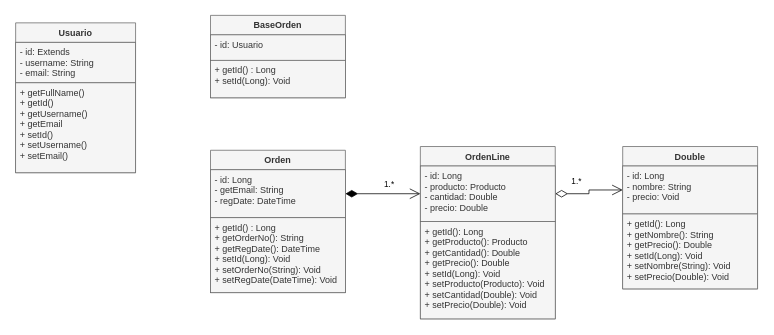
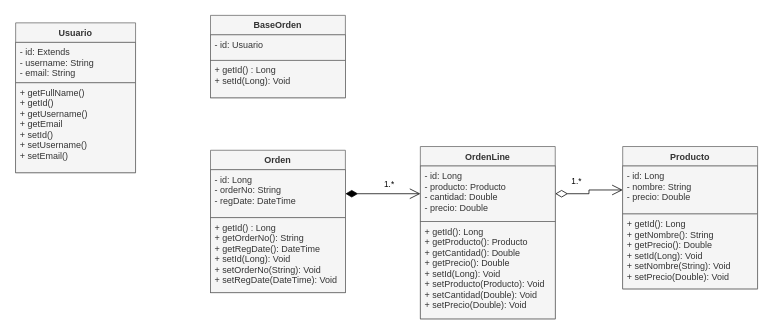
  <mxCell id="0" />
  <mxCell id="1" parent="0" />
  <mxCell id="2" value="Usuario" style="swimlane;fontStyle=1;align=center;verticalAlign=top;childLayout=stackLayout;horizontal=1;startSize=26;horizontalStack=0;resizeParent=1;resizeParentMax=0;resizeLast=0;collapsible=1;marginBottom=0;fillColor=#f5f5f5;fontColor=#333333;strokeColor=#666666;" parent="1" vertex="1"><mxGeometry x="20" y="30" width="160" height="200" as="geometry" /></mxCell>
  <mxCell id="3" value="- id: Extends&#10;- username: String&#10;- email: String" style="text;align=left;verticalAlign=top;spacingLeft=4;spacingRight=4;overflow=hidden;rotatable=0;points=[[0,0.5],[1,0.5]];portConstraint=eastwest;fillColor=#f5f5f5;fontColor=#333333;strokeColor=#666666;" parent="2" vertex="1"><mxGeometry y="26" width="160" height="54" as="geometry" /></mxCell>
  <mxCell id="4" value="+ getFullName()&#10;+ getId()&#10;+ getUsername()&#10;+ getEmail&#10;+ setId()&#10;+ setUsername()&#10;+ setEmail()" style="text;strokeColor=#666666;fillColor=#f5f5f5;align=left;verticalAlign=top;spacingLeft=4;spacingRight=4;overflow=hidden;rotatable=0;points=[[0,0.5],[1,0.5]];portConstraint=eastwest;fontColor=#333333;" parent="2" vertex="1"><mxGeometry y="80" width="160" height="120" as="geometry" /></mxCell>
  <mxCell id="5" value="Orden" style="swimlane;fontStyle=1;align=center;verticalAlign=top;childLayout=stackLayout;horizontal=1;startSize=26;horizontalStack=0;resizeParent=1;resizeParentMax=0;resizeLast=0;collapsible=1;marginBottom=0;fillColor=#f5f5f5;fontColor=#333333;strokeColor=#666666;" vertex="1" parent="1"><mxGeometry x="280" y="200" width="180" height="190" as="geometry" /></mxCell>
- <mxCell id="6" value="- id: Long&#10;- getEmail: String&#10;- regDate: DateTime" style="text;align=left;verticalAlign=top;spacingLeft=4;spacingRight=4;overflow=hidden;rotatable=0;points=[[0,0.5],[1,0.5]];portConstraint=eastwest;fillColor=#f5f5f5;fontColor=#333333;strokeColor=#666666;" vertex="1" parent="5"><mxGeometry y="26" width="180" height="64" as="geometry" /></mxCell>
+ <mxCell id="6" value="- id: Long&#10;- orderNo: String&#10;- regDate: DateTime" style="text;align=left;verticalAlign=top;spacingLeft=4;spacingRight=4;overflow=hidden;rotatable=0;points=[[0,0.5],[1,0.5]];portConstraint=eastwest;fillColor=#f5f5f5;fontColor=#333333;strokeColor=#666666;" vertex="1" parent="5"><mxGeometry y="26" width="180" height="64" as="geometry" /></mxCell>
  <mxCell id="7" value="+ getId() : Long&#10;+ getOrderNo(): String&#10;+ getRegDate(): DateTime&#10;+ setId(Long): Void&#10;+ setOrderNo(String): Void&#10;+ setRegDate(DateTime): Void&#10;" style="text;strokeColor=#666666;fillColor=#f5f5f5;align=left;verticalAlign=top;spacingLeft=4;spacingRight=4;overflow=hidden;rotatable=0;points=[[0,0.5],[1,0.5]];portConstraint=eastwest;fontColor=#333333;" vertex="1" parent="5"><mxGeometry y="90" width="180" height="100" as="geometry" /></mxCell>
  <mxCell id="8" value="BaseOrden" style="swimlane;fontStyle=1;align=center;verticalAlign=top;childLayout=stackLayout;horizontal=1;startSize=26;horizontalStack=0;resizeParent=1;resizeParentMax=0;resizeLast=0;collapsible=1;marginBottom=0;fillColor=#f5f5f5;fontColor=#333333;strokeColor=#666666;" vertex="1" parent="1"><mxGeometry x="280" y="20" width="180" height="110" as="geometry" /></mxCell>
  <mxCell id="9" value="- id: Usuario" style="text;align=left;verticalAlign=top;spacingLeft=4;spacingRight=4;overflow=hidden;rotatable=0;points=[[0,0.5],[1,0.5]];portConstraint=eastwest;fillColor=#f5f5f5;fontColor=#333333;strokeColor=#666666;" vertex="1" parent="8"><mxGeometry y="26" width="180" height="34" as="geometry" /></mxCell>
  <mxCell id="10" value="+ getId() : Long&#10;+ setId(Long): Void&#10;" style="text;strokeColor=#666666;fillColor=#f5f5f5;align=left;verticalAlign=top;spacingLeft=4;spacingRight=4;overflow=hidden;rotatable=0;points=[[0,0.5],[1,0.5]];portConstraint=eastwest;fontColor=#333333;" vertex="1" parent="8"><mxGeometry y="60" width="180" height="50" as="geometry" /></mxCell>
  <mxCell id="11" value="OrdenLine" style="swimlane;fontStyle=1;align=center;verticalAlign=top;childLayout=stackLayout;horizontal=1;startSize=26;horizontalStack=0;resizeParent=1;resizeParentMax=0;resizeLast=0;collapsible=1;marginBottom=0;fillColor=#f5f5f5;fontColor=#333333;strokeColor=#666666;" vertex="1" parent="1"><mxGeometry x="560" y="195" width="180" height="230" as="geometry" /></mxCell>
  <mxCell id="12" value="- id: Long&#10;- producto: Producto&#10;- cantidad: Double&#10;- precio: Double" style="text;align=left;verticalAlign=top;spacingLeft=4;spacingRight=4;overflow=hidden;rotatable=0;points=[[0,0.5],[1,0.5]];portConstraint=eastwest;fillColor=#f5f5f5;fontColor=#333333;strokeColor=#666666;" vertex="1" parent="11"><mxGeometry y="26" width="180" height="74" as="geometry" /></mxCell>
  <mxCell id="13" value="+ getId(): Long&#10;+ getProducto(): Producto&#10;+ getCantidad(): Double&#10;+ getPrecio(): Double&#10;+ setId(Long): Void&#10;+ setProducto(Producto): Void&#10;+ setCantidad(Double): Void&#10;+ setPrecio(Double): Void" style="text;strokeColor=#666666;fillColor=#f5f5f5;align=left;verticalAlign=top;spacingLeft=4;spacingRight=4;overflow=hidden;rotatable=0;points=[[0,0.5],[1,0.5]];portConstraint=eastwest;fontColor=#333333;" vertex="1" parent="11"><mxGeometry y="100" width="180" height="130" as="geometry" /></mxCell>
  <mxCell id="14" value="1.*" style="endArrow=open;html=1;endSize=12;startArrow=diamondThin;startSize=14;startFill=1;edgeStyle=orthogonalEdgeStyle;align=left;verticalAlign=bottom;rounded=0;exitX=1;exitY=0.5;exitDx=0;exitDy=0;entryX=0;entryY=0.5;entryDx=0;entryDy=0;" edge="1" parent="1" source="6" target="12"><mxGeometry y="3" relative="1" as="geometry"><mxPoint x="150" y="480" as="sourcePoint" /><mxPoint x="570" y="320" as="targetPoint" /><mxPoint as="offset" /></mxGeometry></mxCell>
- <mxCell id="15" value="Double" style="swimlane;fontStyle=1;align=center;verticalAlign=top;childLayout=stackLayout;horizontal=1;startSize=26;horizontalStack=0;resizeParent=1;resizeParentMax=0;resizeLast=0;collapsible=1;marginBottom=0;fillColor=#f5f5f5;fontColor=#333333;strokeColor=#666666;" vertex="1" parent="1"><mxGeometry x="830" y="195" width="180" height="190" as="geometry" /></mxCell>
- <mxCell id="16" value="- id: Long&#10;- nombre: String&#10;- precio: Void" style="text;align=left;verticalAlign=top;spacingLeft=4;spacingRight=4;overflow=hidden;rotatable=0;points=[[0,0.5],[1,0.5]];portConstraint=eastwest;fillColor=#f5f5f5;fontColor=#333333;strokeColor=#666666;" vertex="1" parent="15"><mxGeometry y="26" width="180" height="64" as="geometry" /></mxCell>
+ <mxCell id="15" value="Producto" style="swimlane;fontStyle=1;align=center;verticalAlign=top;childLayout=stackLayout;horizontal=1;startSize=26;horizontalStack=0;resizeParent=1;resizeParentMax=0;resizeLast=0;collapsible=1;marginBottom=0;fillColor=#f5f5f5;fontColor=#333333;strokeColor=#666666;" vertex="1" parent="1"><mxGeometry x="830" y="195" width="180" height="190" as="geometry" /></mxCell>
+ <mxCell id="16" value="- id: Long&#10;- nombre: String&#10;- precio: Double" style="text;align=left;verticalAlign=top;spacingLeft=4;spacingRight=4;overflow=hidden;rotatable=0;points=[[0,0.5],[1,0.5]];portConstraint=eastwest;fillColor=#f5f5f5;fontColor=#333333;strokeColor=#666666;" vertex="1" parent="15"><mxGeometry y="26" width="180" height="64" as="geometry" /></mxCell>
  <mxCell id="17" value="+ getId(): Long&#10;+ getNombre(): String&#10;+ getPrecio(): Double&#10;+ setId(Long): Void&#10;+ setNombre(String): Void&#10;+ setPrecio(Double): Void" style="text;strokeColor=#666666;fillColor=#f5f5f5;align=left;verticalAlign=top;spacingLeft=4;spacingRight=4;overflow=hidden;rotatable=0;points=[[0,0.5],[1,0.5]];portConstraint=eastwest;fontColor=#333333;" vertex="1" parent="15"><mxGeometry y="90" width="180" height="100" as="geometry" /></mxCell>
  <mxCell id="18" value="1.*" style="endArrow=open;html=1;endSize=12;startArrow=diamondThin;startSize=14;startFill=0;edgeStyle=orthogonalEdgeStyle;align=left;verticalAlign=bottom;rounded=0;entryX=0;entryY=0.5;entryDx=0;entryDy=0;exitX=1;exitY=0.5;exitDx=0;exitDy=0;" edge="1" parent="1" source="12" target="16"><mxGeometry x="-0.579" y="8" relative="1" as="geometry"><mxPoint x="610" y="270" as="sourcePoint" /><mxPoint x="770" y="270" as="targetPoint" /><mxPoint as="offset" /></mxGeometry></mxCell>
